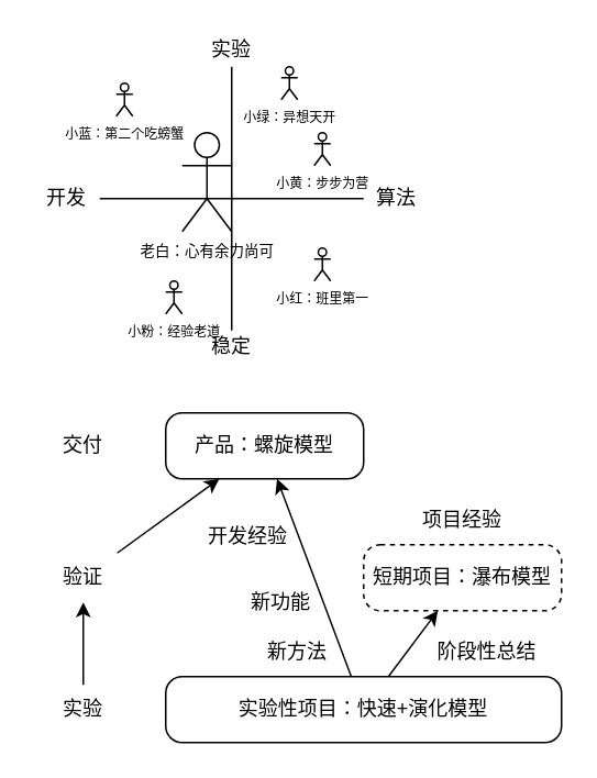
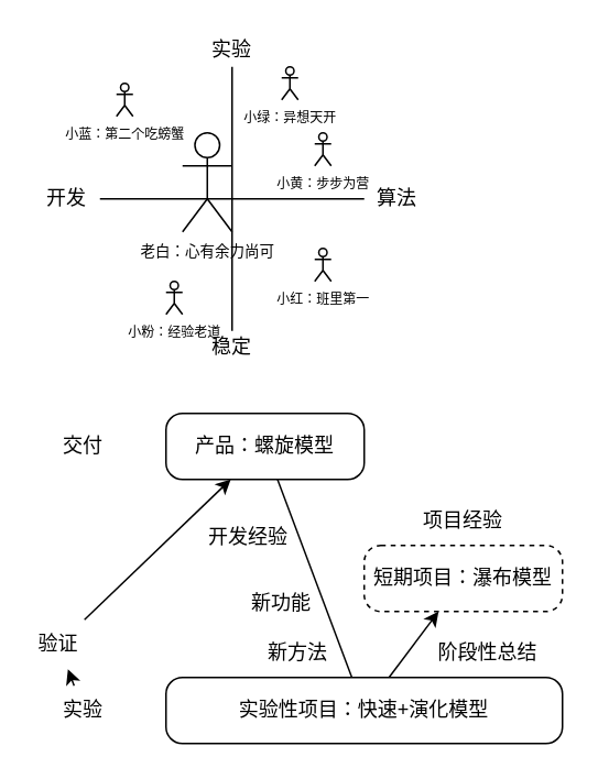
  <mxCell id="0" />
  <mxCell id="1" parent="0" />
  <mxCell id="2" value="产品：螺旋模型" style="rounded=1;whiteSpace=wrap;html=1;absoluteArcSize=1;" parent="1" vertex="1"><mxGeometry x="100" y="250" width="120" height="40" as="geometry" /></mxCell>
  <mxCell id="3" value="" style="endArrow=none;html=1;fontFamily=Helvetica;fontSize=12;fontColor=default;" parent="1" edge="1"><mxGeometry width="50" height="50" relative="1" as="geometry"><mxPoint x="140" y="200" as="sourcePoint" /><mxPoint x="140" y="40" as="targetPoint" /></mxGeometry></mxCell>
  <mxCell id="4" value="" style="endArrow=none;html=1;fontFamily=Helvetica;fontSize=12;fontColor=default;" parent="1" edge="1"><mxGeometry width="50" height="50" relative="1" as="geometry"><mxPoint x="60" y="120" as="sourcePoint" /><mxPoint x="220" y="120" as="targetPoint" /></mxGeometry></mxCell>
  <mxCell id="5" value="开发" style="text;html=1;strokeColor=none;fillColor=none;align=center;verticalAlign=middle;whiteSpace=wrap;rounded=0;fontFamily=Helvetica;fontSize=12;fontColor=default;" parent="1" vertex="1"><mxGeometry y="110" width="40" height="20" as="geometry" x="20" /></mxCell>
  <mxCell id="6" value="算法" style="text;html=1;strokeColor=none;fillColor=none;align=center;verticalAlign=middle;whiteSpace=wrap;rounded=0;fontFamily=Helvetica;fontSize=12;fontColor=default;" parent="1" vertex="1"><mxGeometry x="220" y="110" width="40" height="20" as="geometry" /></mxCell>
  <mxCell id="7" value="实验" style="text;html=1;strokeColor=none;fillColor=none;align=center;verticalAlign=middle;whiteSpace=wrap;rounded=0;fontFamily=Helvetica;fontSize=12;fontColor=default;" parent="1" vertex="1"><mxGeometry x="120" y="20" width="40" height="20" as="geometry" /></mxCell>
  <mxCell id="8" value="稳定" style="text;html=1;strokeColor=none;fillColor=none;align=center;verticalAlign=middle;whiteSpace=wrap;rounded=0;fontFamily=Helvetica;fontSize=12;fontColor=default;" parent="1" vertex="1"><mxGeometry x="120" y="200" width="40" height="20" as="geometry" /></mxCell>
  <mxCell id="9" value="&lt;font style=&quot;font-size: 8px;&quot;&gt;小蓝：第二个吃螃蟹&lt;/font&gt;" style="shape=umlActor;verticalLabelPosition=bottom;verticalAlign=top;html=1;outlineConnect=0;rounded=0;fontFamily=Helvetica;fontSize=8;fontColor=default;fillColor=none;gradientColor=none;" parent="1" vertex="1"><mxGeometry x="70" y="50" width="10" height="20" as="geometry" /></mxCell>
  <mxCell id="10" value="小绿：异想天开" style="shape=umlActor;verticalLabelPosition=bottom;verticalAlign=top;html=1;outlineConnect=0;rounded=0;fontFamily=Helvetica;fontSize=8;fontColor=default;fillColor=none;gradientColor=none;" parent="1" vertex="1"><mxGeometry x="170" y="40" width="10" height="20" as="geometry" /></mxCell>
  <mxCell id="11" value="小粉：经验老道" style="shape=umlActor;verticalLabelPosition=bottom;verticalAlign=top;html=1;outlineConnect=0;rounded=0;fontFamily=Helvetica;fontSize=8;fontColor=default;fillColor=none;gradientColor=none;" parent="1" vertex="1"><mxGeometry x="100" y="170" width="10" height="20" as="geometry" /></mxCell>
  <mxCell id="12" value="小红：班里第一" style="shape=umlActor;verticalLabelPosition=bottom;verticalAlign=top;html=1;outlineConnect=0;rounded=0;fontFamily=Helvetica;fontSize=8;fontColor=default;fillColor=none;gradientColor=none;" parent="1" vertex="1"><mxGeometry x="190" y="150" width="10" height="20" as="geometry" /></mxCell>
  <mxCell id="13" value="小黄：步步为营" style="shape=umlActor;verticalLabelPosition=bottom;verticalAlign=top;html=1;outlineConnect=0;rounded=0;fontFamily=Helvetica;fontSize=8;fontColor=default;fillColor=none;gradientColor=none;" parent="1" vertex="1"><mxGeometry x="190" y="80" width="10" height="20" as="geometry" /></mxCell>
  <mxCell id="14" value="老白：心有余力尚可" style="shape=umlActor;verticalLabelPosition=bottom;verticalAlign=top;html=1;outlineConnect=0;rounded=0;fontFamily=Helvetica;fontSize=9;fontColor=default;fillColor=none;gradientColor=none;" parent="1" vertex="1"><mxGeometry x="110" y="80" width="30" height="60" as="geometry" /></mxCell>
  <mxCell id="15" value="短期项目：瀑布模型" style="rounded=1;whiteSpace=wrap;html=1;absoluteArcSize=1;dashed=1;" vertex="1" parent="1"><mxGeometry x="220" y="330" width="120" height="40" as="geometry" /></mxCell>
  <mxCell id="16" style="edgeStyle=none;html=1;" edge="1" parent="1" source="18" target="15"><mxGeometry relative="1" as="geometry"><Array as="points" /></mxGeometry></mxCell>
- <mxCell id="17" style="edgeStyle=none;html=1;" edge="1" parent="1" source="18" target="2"><mxGeometry relative="1" as="geometry" /></mxCell>
+ <mxCell id="17" style="edgeStyle=none;html=1;endArrow=none;" edge="1" parent="1" source="18" target="2"><mxGeometry relative="1" as="geometry" /></mxCell>
  <mxCell id="18" value="实验性项目：快速+演化模型" style="rounded=1;whiteSpace=wrap;html=1;absoluteArcSize=1;" vertex="1" parent="1"><mxGeometry x="100" y="410" width="240" height="40" as="geometry" /></mxCell>
  <mxCell id="19" value="新方法" style="text;html=1;strokeColor=none;fillColor=none;align=center;verticalAlign=middle;whiteSpace=wrap;rounded=0;" vertex="1" parent="1"><mxGeometry x="150" y="380" width="60" height="30" as="geometry" /></mxCell>
  <mxCell id="20" value="交付" style="text;html=1;strokeColor=none;fillColor=none;align=center;verticalAlign=middle;whiteSpace=wrap;rounded=0;" vertex="1" parent="1"><mxGeometry y="255" width="60" height="30" as="geometry" x="20" /></mxCell>
  <mxCell id="21" style="edgeStyle=none;html=1;" edge="1" parent="1" source="22" target="2"><mxGeometry relative="1" as="geometry" /></mxCell>
- <mxCell id="22" value="验证" style="text;html=1;strokeColor=none;fillColor=none;align=center;verticalAlign=middle;whiteSpace=wrap;rounded=0;" vertex="1" parent="1"><mxGeometry y="335" width="60" height="30" as="geometry" x="20" /></mxCell>
+ <mxCell id="22" value="验证" style="text;html=1;strokeColor=none;fillColor=none;align=center;verticalAlign=middle;whiteSpace=wrap;rounded=0;" vertex="1" parent="1"><mxGeometry x="5" y="375" width="60" height="30" as="geometry" /></mxCell>
  <mxCell id="23" style="edgeStyle=none;html=1;" edge="1" parent="1" source="24" target="22"><mxGeometry relative="1" as="geometry" /></mxCell>
  <mxCell id="24" value="实验" style="text;html=1;strokeColor=none;fillColor=none;align=center;verticalAlign=middle;whiteSpace=wrap;rounded=0;" vertex="1" parent="1"><mxGeometry y="415" width="60" height="30" as="geometry" x="20" /></mxCell>
  <mxCell id="25" value="阶段性总结" style="text;html=1;strokeColor=none;fillColor=none;align=center;verticalAlign=middle;whiteSpace=wrap;rounded=0;" vertex="1" parent="1"><mxGeometry x="250" y="380" width="90" height="30" as="geometry" /></mxCell>
  <mxCell id="26" value="项目经验" style="text;html=1;strokeColor=none;fillColor=none;align=center;verticalAlign=middle;whiteSpace=wrap;rounded=0;" vertex="1" parent="1"><mxGeometry x="250" y="300" width="60" height="30" as="geometry" /></mxCell>
  <mxCell id="27" value="新功能" style="text;html=1;strokeColor=none;fillColor=none;align=center;verticalAlign=middle;whiteSpace=wrap;rounded=0;" vertex="1" parent="1"><mxGeometry x="140" y="350" width="60" height="30" as="geometry" /></mxCell>
  <mxCell id="28" value="开发经验" style="text;html=1;strokeColor=none;fillColor=none;align=center;verticalAlign=middle;whiteSpace=wrap;rounded=0;" vertex="1" parent="1"><mxGeometry x="120" y="310" width="60" height="30" as="geometry" /></mxCell>
